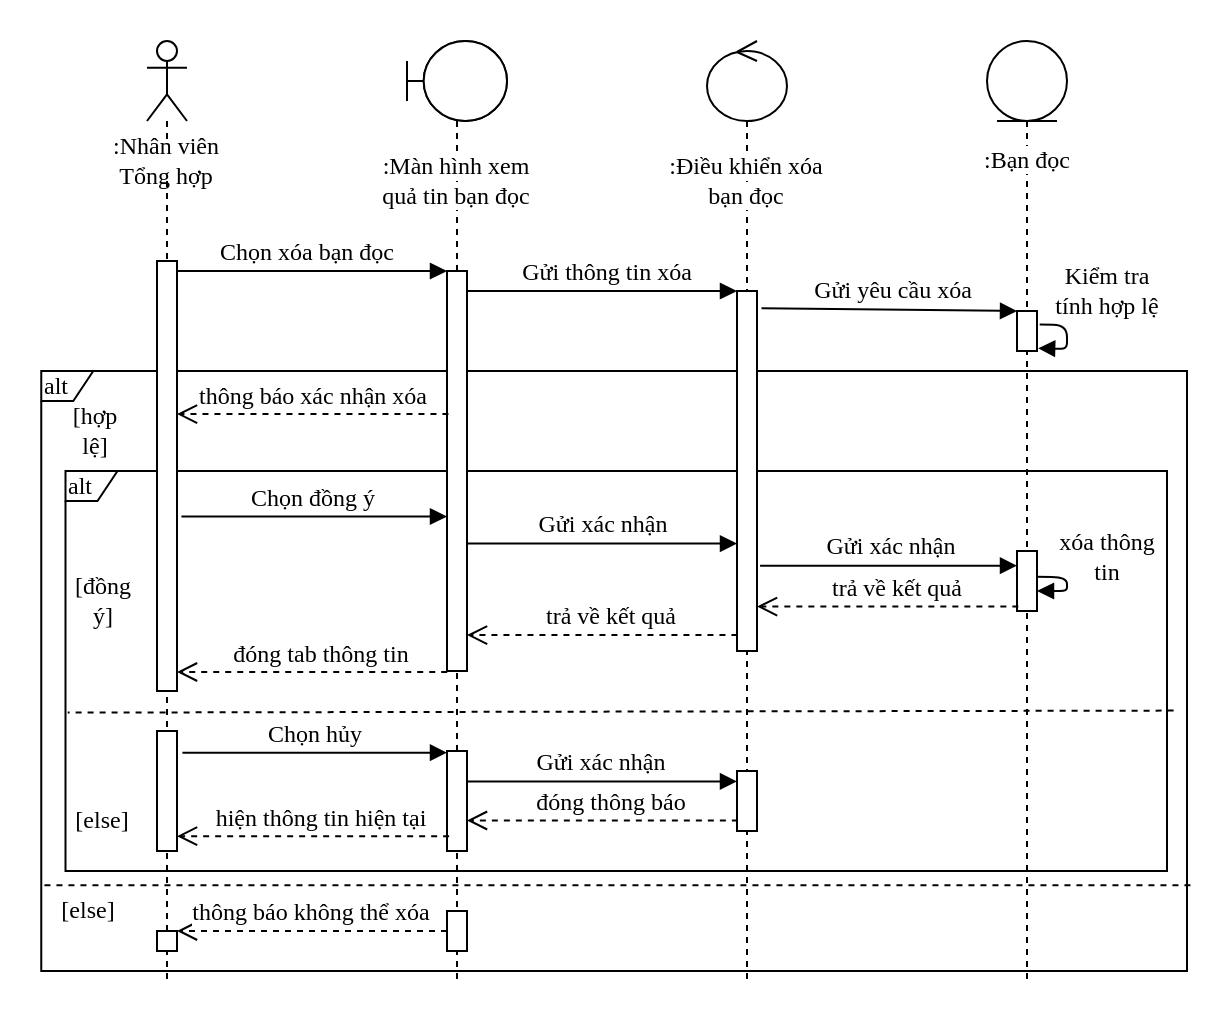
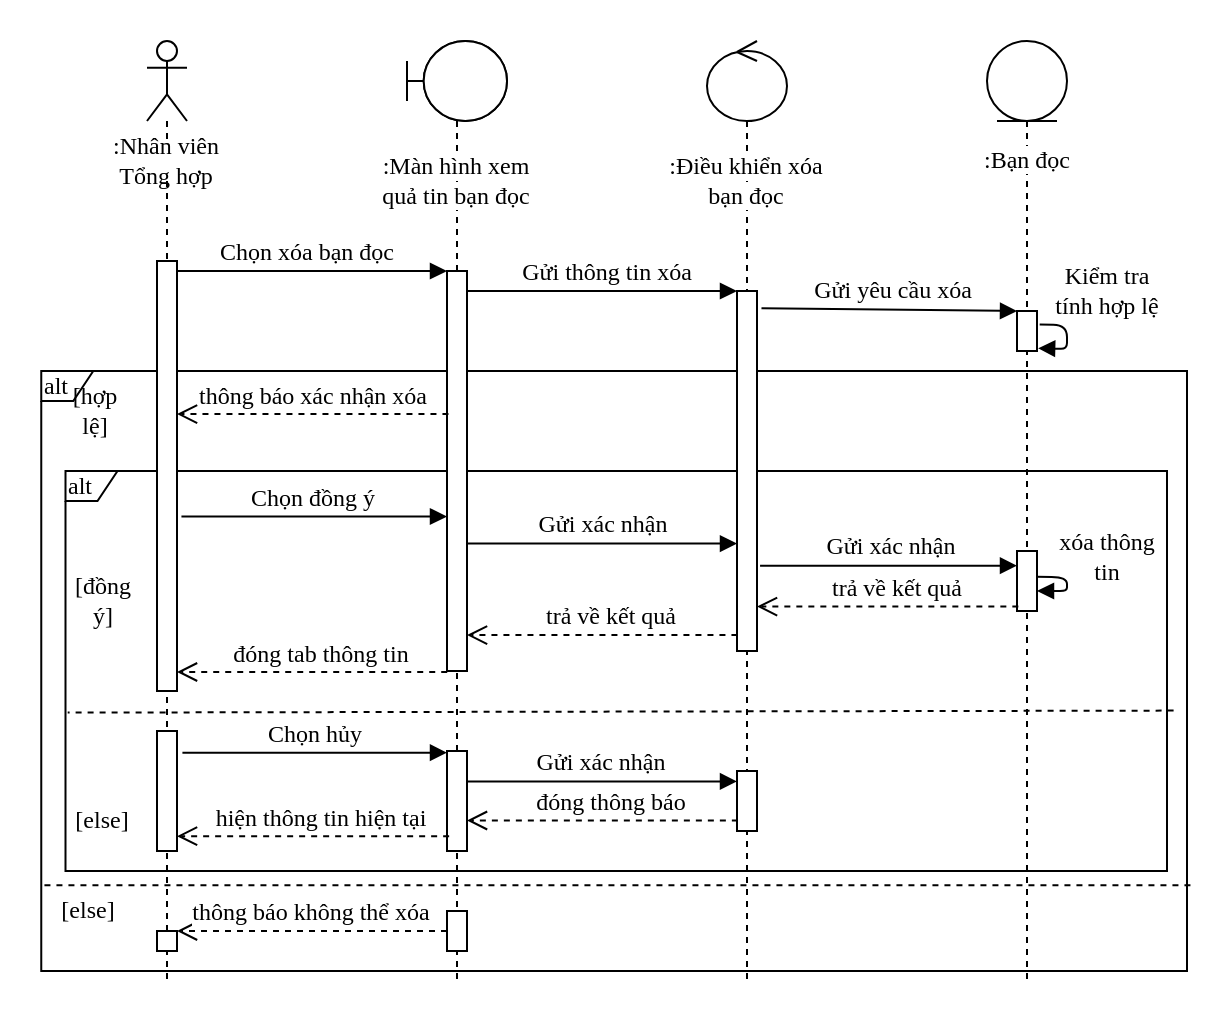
  <mxCell id="0" />
  <mxCell id="1" parent="0" />
  <mxCell id="2" value="alt" style="shape=umlFrame;whiteSpace=wrap;html=1;width=26;height=15;fontFamily=Times New Roman;fontSize=12;align=left;" parent="1" vertex="1"><mxGeometry x="20.13" y="185" width="572.87" height="300" as="geometry" /></mxCell>
  <mxCell id="3" value="alt" style="shape=umlFrame;whiteSpace=wrap;html=1;width=26;height=15;fontFamily=Times New Roman;fontSize=12;align=left;" parent="1" vertex="1"><mxGeometry x="32.25" y="235" width="550.75" height="200" as="geometry" /></mxCell>
  <mxCell id="4" value="" style="shape=umlLifeline;participant=umlActor;perimeter=lifelinePerimeter;whiteSpace=wrap;html=1;container=1;collapsible=0;recursiveResize=0;verticalAlign=top;spacingTop=36;labelBackgroundColor=#ffffff;outlineConnect=0;fontFamily=Times New Roman;fontSize=11;" parent="1" vertex="1"><mxGeometry x="73" y="20" width="20" height="470" as="geometry" /></mxCell>
  <mxCell id="5" value="" style="html=1;points=[];perimeter=orthogonalPerimeter;fontFamily=Times New Roman;fontSize=12;" parent="4" vertex="1"><mxGeometry x="5" y="110" width="10" height="215" as="geometry" /></mxCell>
  <mxCell id="6" value="" style="html=1;points=[];perimeter=orthogonalPerimeter;fontFamily=Times New Roman;fontSize=12;" parent="4" vertex="1"><mxGeometry x="5" y="345" width="10" height="60" as="geometry" /></mxCell>
  <mxCell id="7" value="" style="html=1;points=[];perimeter=orthogonalPerimeter;fontFamily=Times New Roman;fontSize=12;" parent="4" vertex="1"><mxGeometry x="5" y="445" width="10" height="10" as="geometry" /></mxCell>
  <mxCell id="8" value="" style="shape=umlLifeline;participant=umlBoundary;perimeter=lifelinePerimeter;whiteSpace=wrap;html=1;container=1;collapsible=0;recursiveResize=0;verticalAlign=top;spacingTop=36;labelBackgroundColor=#ffffff;outlineConnect=0;fontFamily=Times New Roman;fontSize=12;" parent="1" vertex="1"><mxGeometry x="203" y="20" width="50" height="470" as="geometry" /></mxCell>
  <mxCell id="9" value="" style="shape=umlLifeline;participant=umlBoundary;perimeter=lifelinePerimeter;whiteSpace=wrap;html=1;container=1;collapsible=0;recursiveResize=0;verticalAlign=top;spacingTop=36;labelBackgroundColor=#ffffff;outlineConnect=0;fontFamily=Times New Roman;fontSize=12;" parent="8" vertex="1"><mxGeometry width="50" height="470" as="geometry" /></mxCell>
  <mxCell id="10" value="" style="html=1;points=[];perimeter=orthogonalPerimeter;fontFamily=Times New Roman;fontSize=12;" parent="9" vertex="1"><mxGeometry x="20" y="115" width="10" height="200" as="geometry" /></mxCell>
  <mxCell id="11" value="" style="html=1;points=[];perimeter=orthogonalPerimeter;fontFamily=Times New Roman;fontSize=12;" parent="9" vertex="1"><mxGeometry x="20" y="355" width="10" height="50" as="geometry" /></mxCell>
  <mxCell id="12" value="" style="html=1;points=[];perimeter=orthogonalPerimeter;fontFamily=Times New Roman;fontSize=12;" parent="9" vertex="1"><mxGeometry x="20" y="435" width="10" height="20" as="geometry" /></mxCell>
  <mxCell id="13" value="" style="shape=umlLifeline;participant=umlControl;perimeter=lifelinePerimeter;whiteSpace=wrap;html=1;container=1;collapsible=0;recursiveResize=0;verticalAlign=top;spacingTop=36;labelBackgroundColor=#ffffff;outlineConnect=0;fontFamily=Times New Roman;fontSize=12;" parent="1" vertex="1"><mxGeometry x="353" y="20" width="40" height="470" as="geometry" /></mxCell>
  <mxCell id="14" value="" style="html=1;points=[];perimeter=orthogonalPerimeter;fontFamily=Times New Roman;fontSize=12;" parent="13" vertex="1"><mxGeometry x="15" y="365" width="10" height="30" as="geometry" /></mxCell>
  <mxCell id="15" value="" style="shape=umlLifeline;participant=umlEntity;perimeter=lifelinePerimeter;whiteSpace=wrap;html=1;container=1;collapsible=0;recursiveResize=0;verticalAlign=top;spacingTop=36;labelBackgroundColor=#ffffff;outlineConnect=0;fontFamily=Times New Roman;fontSize=12;" parent="1" vertex="1"><mxGeometry x="493" y="20" width="40" height="470" as="geometry" /></mxCell>
  <mxCell id="16" value="" style="html=1;points=[];perimeter=orthogonalPerimeter;fontFamily=Times New Roman;fontSize=12;" parent="15" vertex="1"><mxGeometry x="15" y="135" width="10" height="20" as="geometry" /></mxCell>
  <mxCell id="17" value="Kiểm tra&lt;br&gt;tính hợp lệ" style="html=1;verticalAlign=bottom;endArrow=block;fontFamily=Times New Roman;fontSize=12;exitX=1.134;exitY=0.336;exitDx=0;exitDy=0;exitPerimeter=0;entryX=1.056;entryY=0.932;entryDx=0;entryDy=0;entryPerimeter=0;" parent="15" source="16" target="16" edge="1"><mxGeometry x="-0.319" y="20" width="80" relative="1" as="geometry"><mxPoint x="-105" y="145" as="sourcePoint" /><mxPoint x="25" y="196" as="targetPoint" /><Array as="points"><mxPoint x="40" y="142" /><mxPoint x="40" y="154" /></Array><mxPoint as="offset" /></mxGeometry></mxCell>
  <mxCell id="18" value="" style="html=1;points=[];perimeter=orthogonalPerimeter;fontFamily=Times New Roman;fontSize=12;" parent="15" vertex="1"><mxGeometry x="15" y="255" width="10" height="30" as="geometry" /></mxCell>
  <mxCell id="19" value="xóa thông&lt;br&gt;tin" style="html=1;verticalAlign=bottom;endArrow=block;fontFamily=Times New Roman;fontSize=12;exitX=0.963;exitY=0.431;exitDx=0;exitDy=0;exitPerimeter=0;labelBackgroundColor=none;" parent="15" source="18" target="18" edge="1"><mxGeometry x="0.197" y="-20" width="80" relative="1" as="geometry"><mxPoint x="4.87" y="232.85" as="sourcePoint" /><mxPoint x="4.87" y="245.85" as="targetPoint" /><Array as="points"><mxPoint x="40" y="268" /><mxPoint x="40" y="275" /></Array><mxPoint x="20" y="20" as="offset" /></mxGeometry></mxCell>
  <mxCell id="20" value=":Nhân viên Tổng hợp" style="text;html=1;strokeColor=none;fillColor=#FFFFFF;align=center;verticalAlign=middle;whiteSpace=wrap;rounded=0;fontSize=12;fontFamily=Times New Roman;" parent="1" vertex="1"><mxGeometry x="48" y="70" width="70" height="20" as="geometry" /></mxCell>
  <mxCell id="21" value="&lt;font style=&quot;font-size: 12px&quot;&gt;Chọn xóa bạn đọc&lt;br&gt;&lt;/font&gt;" style="html=1;verticalAlign=bottom;endArrow=block;fontFamily=Times New Roman;fontSize=12;" parent="1" source="5" edge="1"><mxGeometry x="-0.037" width="80" relative="1" as="geometry"><mxPoint x="103" y="125" as="sourcePoint" /><mxPoint x="223" y="135" as="targetPoint" /><Array as="points"><mxPoint x="123" y="135" /></Array><mxPoint as="offset" /></mxGeometry></mxCell>
  <mxCell id="22" value="Gửi thông tin xóa" style="html=1;verticalAlign=bottom;endArrow=block;fontFamily=Times New Roman;fontSize=12;" parent="1" target="23" edge="1"><mxGeometry x="0.032" width="80" relative="1" as="geometry"><mxPoint x="233" y="145" as="sourcePoint" /><mxPoint x="377.69" y="155" as="targetPoint" /><Array as="points"><mxPoint x="333" y="145" /></Array><mxPoint as="offset" /></mxGeometry></mxCell>
  <mxCell id="23" value="" style="html=1;points=[];perimeter=orthogonalPerimeter;fontFamily=Times New Roman;fontSize=12;" parent="1" vertex="1"><mxGeometry x="368" y="145" width="10" height="180" as="geometry" /></mxCell>
  <mxCell id="24" value="&lt;span style=&quot;background-color: rgb(255 , 255 , 255)&quot;&gt;:Màn hình xem quả tin bạn đọc&lt;/span&gt;" style="text;html=1;strokeColor=none;fillColor=none;align=center;verticalAlign=middle;whiteSpace=wrap;rounded=0;fontFamily=Times New Roman;fontSize=12;" parent="1" vertex="1"><mxGeometry x="183" y="80" width="90" height="20" as="geometry" /></mxCell>
  <mxCell id="25" value="&lt;span style=&quot;background-color: rgb(255 , 255 , 255)&quot;&gt;:Điều khiển xóa bạn đọc&lt;/span&gt;" style="text;html=1;strokeColor=none;fillColor=none;align=center;verticalAlign=middle;whiteSpace=wrap;rounded=0;fontFamily=Times New Roman;fontSize=12;" parent="1" vertex="1"><mxGeometry x="328" y="80" width="90" height="20" as="geometry" /></mxCell>
  <mxCell id="26" value="&lt;span style=&quot;background-color: rgb(255 , 255 , 255)&quot;&gt;:Bạn đọc&lt;/span&gt;" style="text;html=1;strokeColor=none;fillColor=none;align=center;verticalAlign=middle;whiteSpace=wrap;rounded=0;fontFamily=Times New Roman;fontSize=12;" parent="1" vertex="1"><mxGeometry x="485.5" y="70" width="55" height="20" as="geometry" /></mxCell>
  <mxCell id="27" value="[else]" style="text;html=1;strokeColor=none;fillColor=none;align=center;verticalAlign=middle;whiteSpace=wrap;rounded=0;fontFamily=Times New Roman;fontSize=12;" parent="1" vertex="1"><mxGeometry x="32.25" y="445" width="24" height="20" as="geometry" /></mxCell>
  <mxCell id="28" value="thông báo xác nhận xóa" style="html=1;verticalAlign=bottom;endArrow=open;dashed=1;endSize=8;fontFamily=Times New Roman;fontSize=12;exitX=0.073;exitY=0.429;exitDx=0;exitDy=0;exitPerimeter=0;" parent="1" edge="1"><mxGeometry relative="1" as="geometry"><mxPoint x="223.73" y="206.54" as="sourcePoint" /><mxPoint x="88" y="206.54" as="targetPoint" /></mxGeometry></mxCell>
- <mxCell id="29" value="[hợp lệ]" style="text;html=1;strokeColor=none;fillColor=none;align=center;verticalAlign=middle;whiteSpace=wrap;rounded=0;fontFamily=Times New Roman;fontSize=12;" parent="1" vertex="1"><mxGeometry x="32.25" y="205" width="30.75" height="20" as="geometry" /></mxCell>
+ <mxCell id="29" value="[hợp lệ]" style="text;html=1;strokeColor=none;fillColor=none;align=center;verticalAlign=middle;whiteSpace=wrap;rounded=0;fontFamily=Times New Roman;fontSize=12;" parent="1" vertex="1"><mxGeometry x="32.25" y="195" width="30.75" height="20" as="geometry" /></mxCell>
  <mxCell id="30" value="[else]" style="text;html=1;strokeColor=none;fillColor=none;align=center;verticalAlign=middle;whiteSpace=wrap;rounded=0;fontFamily=Times New Roman;fontSize=12;" parent="1" vertex="1"><mxGeometry x="39" y="400" width="24" height="20" as="geometry" /></mxCell>
  <mxCell id="31" value="" style="endArrow=none;dashed=1;html=1;fontFamily=Times New Roman;fontSize=12;exitX=1.003;exitY=0.857;exitDx=0;exitDy=0;exitPerimeter=0;entryX=0;entryY=0.857;entryDx=0;entryDy=0;entryPerimeter=0;" parent="1" source="2" target="2" edge="1"><mxGeometry width="50" height="50" relative="1" as="geometry"><mxPoint x="596.575" y="395.88" as="sourcePoint" /><mxPoint x="-3" y="398" as="targetPoint" /><Array as="points" /></mxGeometry></mxCell>
  <mxCell id="32" value="Chọn đồng ý" style="html=1;verticalAlign=bottom;endArrow=block;fontFamily=Times New Roman;fontSize=12;exitX=1.222;exitY=0.61;exitDx=0;exitDy=0;exitPerimeter=0;" parent="1" edge="1"><mxGeometry width="80" relative="1" as="geometry"><mxPoint x="90.22" y="257.75" as="sourcePoint" /><mxPoint x="223" y="257.75" as="targetPoint" /><Array as="points" /></mxGeometry></mxCell>
  <mxCell id="33" value="Gửi xác nhận" style="html=1;verticalAlign=bottom;endArrow=block;fontFamily=Times New Roman;fontSize=12;exitX=0.96;exitY=0.678;exitDx=0;exitDy=0;exitPerimeter=0;" parent="1" edge="1"><mxGeometry x="0.005" width="80" relative="1" as="geometry"><mxPoint x="232.6" y="271.28" as="sourcePoint" /><mxPoint x="368" y="271.28" as="targetPoint" /><Array as="points" /><mxPoint as="offset" /></mxGeometry></mxCell>
  <mxCell id="34" value="Chọn hủy" style="html=1;verticalAlign=bottom;endArrow=block;fontFamily=Times New Roman;fontSize=12;exitX=1.271;exitY=0.181;exitDx=0;exitDy=0;exitPerimeter=0;" parent="1" source="6" target="11" edge="1"><mxGeometry width="80" relative="1" as="geometry"><mxPoint x="78" y="345" as="sourcePoint" /><mxPoint x="203" y="399.76" as="targetPoint" /><Array as="points" /></mxGeometry></mxCell>
  <mxCell id="35" value="Gửi xác nhận" style="html=1;verticalAlign=bottom;endArrow=block;fontFamily=Times New Roman;fontSize=12;exitX=1.153;exitY=0.771;exitDx=0;exitDy=0;exitPerimeter=0;" parent="1" target="18" edge="1"><mxGeometry x="0.005" width="80" relative="1" as="geometry"><mxPoint x="379.53" y="282.33" as="sourcePoint" /><mxPoint x="488" y="245.4" as="targetPoint" /><Array as="points" /><mxPoint as="offset" /></mxGeometry></mxCell>
  <mxCell id="36" value="trả về kết quả" style="html=1;verticalAlign=bottom;endArrow=open;dashed=1;endSize=8;fontFamily=Times New Roman;fontSize=12;exitX=0.067;exitY=0.926;exitDx=0;exitDy=0;exitPerimeter=0;" parent="1" source="18" edge="1"><mxGeometry x="-0.063" relative="1" as="geometry"><mxPoint x="493" y="275" as="sourcePoint" /><mxPoint x="378" y="302.78" as="targetPoint" /><mxPoint as="offset" /></mxGeometry></mxCell>
  <mxCell id="37" value="trả về kết quả" style="html=1;verticalAlign=bottom;endArrow=open;dashed=1;endSize=8;fontFamily=Times New Roman;fontSize=12;exitX=0.022;exitY=0.922;exitDx=0;exitDy=0;exitPerimeter=0;" parent="1" edge="1"><mxGeometry x="-0.063" relative="1" as="geometry"><mxPoint x="368.22" y="317.06" as="sourcePoint" /><mxPoint x="233" y="317.06" as="targetPoint" /><mxPoint as="offset" /></mxGeometry></mxCell>
  <mxCell id="38" value="đóng tab thông tin" style="html=1;verticalAlign=bottom;endArrow=open;dashed=1;endSize=8;fontFamily=Times New Roman;fontSize=12;exitX=0.011;exitY=0.925;exitDx=0;exitDy=0;exitPerimeter=0;" parent="1" edge="1"><mxGeometry x="-0.063" relative="1" as="geometry"><mxPoint x="223.11" y="335.5" as="sourcePoint" /><mxPoint x="88" y="335.5" as="targetPoint" /><mxPoint as="offset" /></mxGeometry></mxCell>
  <mxCell id="39" value="Gửi xác nhận" style="html=1;verticalAlign=bottom;endArrow=block;fontFamily=Times New Roman;fontSize=12;exitX=1.013;exitY=0.304;exitDx=0;exitDy=0;exitPerimeter=0;" parent="1" source="11" target="14" edge="1"><mxGeometry width="80" relative="1" as="geometry"><mxPoint x="223" y="355" as="sourcePoint" /><mxPoint x="358" y="355" as="targetPoint" /><Array as="points" /></mxGeometry></mxCell>
  <mxCell id="40" value="đóng thông báo" style="html=1;verticalAlign=bottom;endArrow=open;dashed=1;endSize=8;fontFamily=Times New Roman;fontSize=12;exitX=0.043;exitY=0.825;exitDx=0;exitDy=0;exitPerimeter=0;" parent="1" source="14" target="11" edge="1"><mxGeometry x="-0.063" relative="1" as="geometry"><mxPoint x="369" y="439" as="sourcePoint" /><mxPoint x="214.43" y="385" as="targetPoint" /><mxPoint as="offset" /></mxGeometry></mxCell>
  <mxCell id="41" value="hiện thông tin hiện tại" style="html=1;verticalAlign=bottom;endArrow=open;dashed=1;endSize=8;fontFamily=Times New Roman;fontSize=12;exitX=0.107;exitY=0.852;exitDx=0;exitDy=0;exitPerimeter=0;" parent="1" source="11" target="6" edge="1"><mxGeometry x="-0.063" relative="1" as="geometry"><mxPoint x="207.46" y="395" as="sourcePoint" /><mxPoint x="73" y="395" as="targetPoint" /><mxPoint as="offset" /></mxGeometry></mxCell>
  <mxCell id="42" value="Gửi yêu cầu xóa" style="html=1;verticalAlign=bottom;endArrow=block;fontFamily=Times New Roman;fontSize=12;exitX=1.224;exitY=0.048;exitDx=0;exitDy=0;exitPerimeter=0;" parent="1" source="23" target="16" edge="1"><mxGeometry x="0.032" width="80" relative="1" as="geometry"><mxPoint x="373" y="205" as="sourcePoint" /><mxPoint x="508" y="204.66" as="targetPoint" /><Array as="points" /><mxPoint as="offset" /></mxGeometry></mxCell>
  <mxCell id="43" value="[đồng ý]" style="text;html=1;strokeColor=none;fillColor=none;align=center;verticalAlign=middle;whiteSpace=wrap;rounded=0;fontFamily=Times New Roman;fontSize=12;" parent="1" vertex="1"><mxGeometry x="36.25" y="290" width="30.75" height="20" as="geometry" /></mxCell>
  <mxCell id="44" value="" style="endArrow=none;dashed=1;html=1;fontFamily=Times New Roman;fontSize=12;exitX=1.006;exitY=0.599;exitDx=0;exitDy=0;exitPerimeter=0;entryX=0.002;entryY=0.604;entryDx=0;entryDy=0;entryPerimeter=0;" parent="1" source="3" target="3" edge="1"><mxGeometry width="50" height="50" relative="1" as="geometry"><mxPoint x="713.53" y="486.6" as="sourcePoint" /><mxPoint x="28.77" y="486.6" as="targetPoint" /><Array as="points" /></mxGeometry></mxCell>
  <mxCell id="45" value="thông báo không thể xóa" style="html=1;verticalAlign=bottom;endArrow=open;dashed=1;endSize=8;fontFamily=Times New Roman;fontSize=12;" parent="1" source="12" target="7" edge="1"><mxGeometry relative="1" as="geometry"><mxPoint x="223.41" y="610.53" as="sourcePoint" /><mxPoint x="88" y="505" as="targetPoint" /></mxGeometry></mxCell>
